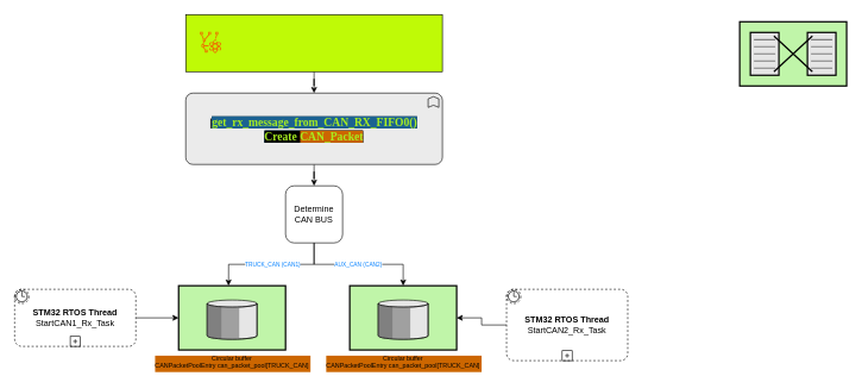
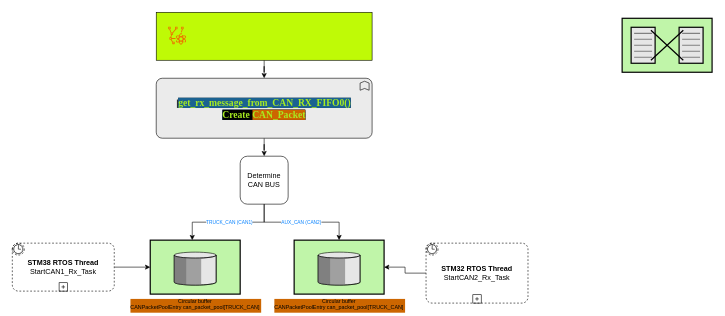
  <mxCell id="0" style=";html=1;" />
  <mxCell id="1" style=";html=1;" parent="0" />
  <mxCell id="2" value="" style="edgeStyle=orthogonalEdgeStyle;rounded=0;orthogonalLoop=1;jettySize=auto;html=1;" edge="1" parent="1" source="3" target="8"><mxGeometry relative="1" as="geometry" /></mxCell>
  <mxCell id="3" value="" style="rounded=0;whiteSpace=wrap;html=1;fillColor=#BFFA06;align=left;" vertex="1" parent="1"><mxGeometry x="260" y="20" width="360" height="80" as="geometry" /></mxCell>
  <mxCell id="4" value="Circular buffer&#10;CANPacketPoolEntry can_packet_pool[TRUCK_CAN]" style="strokeWidth=2;dashed=0;align=center;fontSize=9;verticalLabelPosition=bottom;verticalAlign=top;shape=mxgraph.eip.message_store;fillColor=#c0f5a9;labelBackgroundColor=#CC6600;" vertex="1" parent="1"><mxGeometry x="250" y="400" width="150" height="90" as="geometry" /></mxCell>
  <mxCell id="5" value="" style="html=1;strokeWidth=2;outlineConnect=0;dashed=0;align=center;fontSize=8;shape=mxgraph.eip.message_translator;fillColor=#c0f5a9;verticalLabelPosition=bottom;verticalAlign=top;" vertex="1" parent="1"><mxGeometry x="1037" y="30" width="150" height="90" as="geometry" /></mxCell>
  <mxCell id="6" value="" style="sketch=0;outlineConnect=0;fontColor=#232F3E;gradientColor=none;fillColor=#ED7100;strokeColor=none;dashed=0;verticalLabelPosition=bottom;verticalAlign=top;align=center;html=1;fontSize=12;fontStyle=0;aspect=fixed;pointerEvents=1;shape=mxgraph.aws4.braket_tensor_network;" vertex="1" parent="1"><mxGeometry x="280" y="44" width="30" height="30" as="geometry" /></mxCell>
  <mxCell id="7" value="" style="edgeStyle=orthogonalEdgeStyle;rounded=0;orthogonalLoop=1;jettySize=auto;html=1;" edge="1" parent="1" source="8" target="10"><mxGeometry relative="1" as="geometry" /></mxCell>
  <mxCell id="8" value="&lt;span style=&quot;background-color:#2f2f2f;padding:0px 0px 0px 2px;&quot;&gt;&lt;span style=&quot;color:#aaaaaa;background-color:#2f2f2f;font-family:&amp;quot;Consolas&amp;quot;;font-size:14pt;white-space:pre;&quot;&gt;&lt;span style=&quot;color:#e6e6fa;&quot;&gt;&lt;/span&gt;&lt;/span&gt;&lt;font size=&quot;3&quot;&gt;&lt;span style=&quot;color: rgb(170, 170, 170); background-color: rgb(47, 47, 47); font-family: &amp;quot;Consolas&amp;quot;; white-space: pre;&quot;&gt;&lt;span style=&quot;color:#a7ec21;background-color:#1b6291;font-weight:bold;&quot;&gt;get_rx_message_from_CAN_RX_FIFO0()&lt;br/&gt;&lt;span style=&quot;background-color: rgb(0, 0, 0);&quot;&gt;Create &lt;span style=&quot;background-color: rgb(204, 102, 0);&quot;&gt;CAN_Packet&lt;br&gt;&lt;/span&gt;&lt;/span&gt;&lt;/span&gt;&lt;/span&gt;&lt;/font&gt;&lt;/span&gt;" style="html=1;outlineConnect=0;whiteSpace=wrap;fillColor=#EBEBEB;shape=mxgraph.archimate3.application;appType=func;archiType=rounded;" vertex="1" parent="1"><mxGeometry x="260" y="130" width="360" height="100" as="geometry" /></mxCell>
  <mxCell id="9" value="Circular buffer&#10;CANPacketPoolEntry can_packet_pool[TRUCK_CAN]" style="strokeWidth=2;dashed=0;align=center;fontSize=9;verticalLabelPosition=bottom;verticalAlign=top;shape=mxgraph.eip.message_store;fillColor=#c0f5a9;labelBackgroundColor=#CC6600;" vertex="1" parent="1"><mxGeometry x="490" y="400" width="150" height="90" as="geometry" /></mxCell>
  <mxCell id="10" value="Determine CAN BUS" style="whiteSpace=wrap;html=1;rounded=1;" vertex="1" parent="1"><mxGeometry x="400" y="260" width="80" height="80" as="geometry" /></mxCell>
  <mxCell id="11" style="edgeStyle=orthogonalEdgeStyle;rounded=0;orthogonalLoop=1;jettySize=auto;html=1;entryX=0.467;entryY=0;entryDx=0;entryDy=0;entryPerimeter=0;" edge="1" parent="1" source="10" target="4"><mxGeometry relative="1" as="geometry" /></mxCell>
  <mxCell id="12" value="&lt;font color=&quot;#007fff&quot; style=&quot;font-size: 8px;&quot;&gt;TRUCK_CAN (CAN1)&lt;br&gt;&lt;/font&gt;" style="edgeLabel;html=1;align=center;verticalAlign=middle;resizable=0;points=[];" vertex="1" connectable="0" parent="11"><mxGeometry x="-0.009" y="-2" relative="1" as="geometry"><mxPoint as="offset" /></mxGeometry></mxCell>
  <mxCell id="13" style="edgeStyle=orthogonalEdgeStyle;rounded=0;orthogonalLoop=1;jettySize=auto;html=1;entryX=0.5;entryY=0;entryDx=0;entryDy=0;entryPerimeter=0;" edge="1" parent="1" source="10" target="9"><mxGeometry relative="1" as="geometry"><Array as="points"><mxPoint x="440" y="370" /><mxPoint x="565" y="370" /></Array></mxGeometry></mxCell>
  <mxCell id="14" value="&lt;font color=&quot;#007fff&quot; style=&quot;font-size: 8px;&quot;&gt;AUX_CAN (CAN2)&lt;br&gt;&lt;/font&gt;" style="edgeLabel;html=1;align=center;verticalAlign=middle;resizable=0;points=[];" vertex="1" connectable="0" parent="13"><mxGeometry x="-0.015" y="2" relative="1" as="geometry"><mxPoint as="offset" /></mxGeometry></mxCell>
  <mxCell id="15" value="" style="edgeStyle=orthogonalEdgeStyle;rounded=0;orthogonalLoop=1;jettySize=auto;html=1;" edge="1" parent="1" source="16" target="4"><mxGeometry relative="1" as="geometry" /></mxCell>
- <mxCell id="16" value="&lt;b&gt;STM32 RTOS Thread&lt;/b&gt;&lt;br&gt;StartCAN1_Rx_Task" style="points=[[0.25,0,0],[0.5,0,0],[0.75,0,0],[1,0.25,0],[1,0.5,0],[1,0.75,0],[0.75,1,0],[0.5,1,0],[0.25,1,0],[0,0.75,0],[0,0.5,0],[0,0.25,0]];shape=mxgraph.bpmn.task;whiteSpace=wrap;rectStyle=rounded;size=10;html=1;container=1;expand=0;collapsible=0;taskMarker=abstract;bpmnShapeType=subprocess;isLoopSub=1;outline=eventNonint;symbol=timer;" vertex="1" parent="1"><mxGeometry x="20" y="405" width="170" height="80" as="geometry" /></mxCell>
+ <mxCell id="16" value="&lt;b&gt;STM38 RTOS Thread&lt;/b&gt;&lt;br&gt;StartCAN1_Rx_Task" style="points=[[0.25,0,0],[0.5,0,0],[0.75,0,0],[1,0.25,0],[1,0.5,0],[1,0.75,0],[0.75,1,0],[0.5,1,0],[0.25,1,0],[0,0.75,0],[0,0.5,0],[0,0.25,0]];shape=mxgraph.bpmn.task;whiteSpace=wrap;rectStyle=rounded;size=10;html=1;container=1;expand=0;collapsible=0;taskMarker=abstract;bpmnShapeType=subprocess;isLoopSub=1;outline=eventNonint;symbol=timer;" vertex="1" parent="1"><mxGeometry x="20" y="405" width="170" height="80" as="geometry" /></mxCell>
  <mxCell id="17" value="" style="edgeStyle=orthogonalEdgeStyle;rounded=0;orthogonalLoop=1;jettySize=auto;html=1;" edge="1" parent="1" source="18" target="9"><mxGeometry relative="1" as="geometry" /></mxCell>
  <mxCell id="18" value="&lt;b&gt;STM32 RTOS Thread&lt;/b&gt;&lt;br&gt;StartCAN2_Rx_Task" style="points=[[0.25,0,0],[0.5,0,0],[0.75,0,0],[1,0.25,0],[1,0.5,0],[1,0.75,0],[0.75,1,0],[0.5,1,0],[0.25,1,0],[0,0.75,0],[0,0.5,0],[0,0.25,0]];shape=mxgraph.bpmn.task;whiteSpace=wrap;rectStyle=rounded;size=10;html=1;container=1;expand=0;collapsible=0;taskMarker=abstract;bpmnShapeType=subprocess;isLoopSub=1;outline=eventNonint;symbol=timer;" vertex="1" parent="1"><mxGeometry x="710" y="405" width="170" height="100" as="geometry" /></mxCell>
